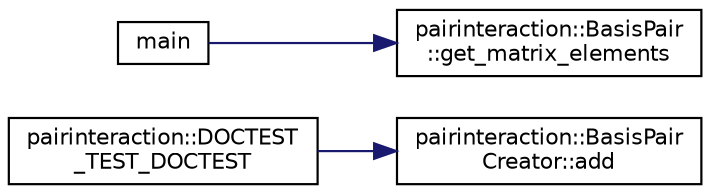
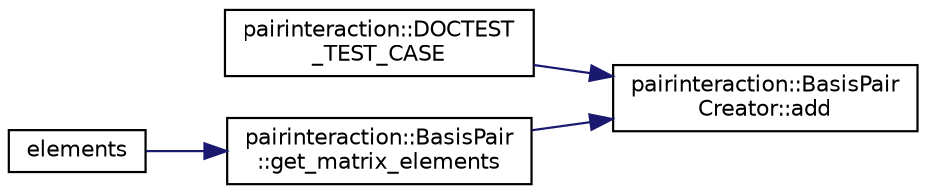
  digraph {
    rankdir=RL
    node [color=black fontname=Helvetica fontsize=10 shape=record]
    edge [color=midnightblue dir=back fontname=Helvetica fontsize=10 labelfontname=Helvetica labelfontsize=10 style=solid]
    n1 [height=0.2 label="pairinteraction::BasisPair\lCreator::add" width=0.4]
-   n2 [height=0.2 label="pairinteraction::DOCTEST\l_TEST_DOCTEST" width=0.4]
+   n2 [height=0.2 label="pairinteraction::DOCTEST\l_TEST_CASE" width=0.4]
    n3 [height=0.2 label="pairinteraction::BasisPair\l::get_matrix_elements" width=0.4]
-   n4 [height=0.2 label=main width=0.4]
+   n4 [height=0.2 label=elements width=0.4]
    n1 -> n2
+   n1 -> n3
    n3 -> n4
  }
